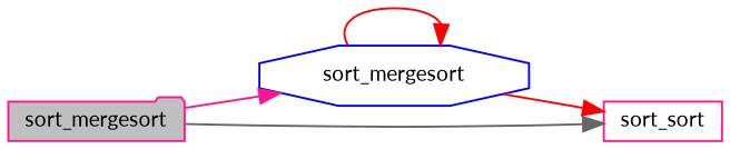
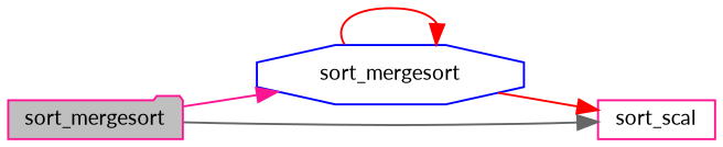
  digraph {
    rankdir=LR
    fontname=Lato
    node [color=deeppink fillcolor=white fontname=Lato fontsize=10 style=filled]
    edge [color=red fontname=Lato fontsize=10 labelfontname=Helvetica labelfontsize=10 style=solid]
    n1 [fillcolor=grey75 fontcolor=black height=0.2 label=sort_mergesort shape=folder width=0.4]
    n2 [color=blue height=0.2 label=sort_mergesort shape=octagon width=0.4]
-   n3 [height=0.2 label=sort_sort shape=box width=0.4]
+   n3 [height=0.2 label=sort_scal shape=box width=0.4]
    n1 -> n2 [color=deeppink]
    n1 -> n3 [color=gray40]
    n2 -> n2
    n2 -> n3
  }
